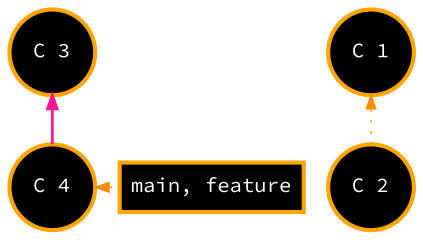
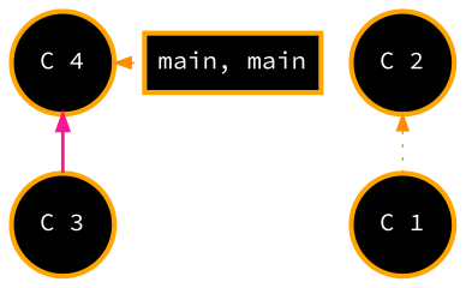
  digraph {
    fontname="Source Code Pro"
    rankdir=TB
    splines=line
    node [color=orange fillcolor=black fontcolor=white fontname="Source Code Pro" fontsize=15.0 penwidth=3 shape=circle style=filled group=main]
    edge [color=darkorange dir=back fontname="Source Code Pro" style=dotted]
-   n1 [label="main, feature" shape=rect style="bold,filled" width=0.3 group=""]
+   n1 [label="main, main" shape=rect style="bold,filled" width=0.3 group=""]
    n2 [label="C 4" width=0.3]
    n3 [label="C 1" width=0.3]
    n4 [label="C 2" width=0.3]
    n5 [label="C 3" width=0.3]
    subgraph sub_1 {
      rank=same
      n1
      n2
    }
    n2 -> n1
-   n3 -> n4
-   n5 -> n2 [color=deeppink style=bold]
+   n4 -> n3
+   n2 -> n5 [color=deeppink style=bold]
  }
